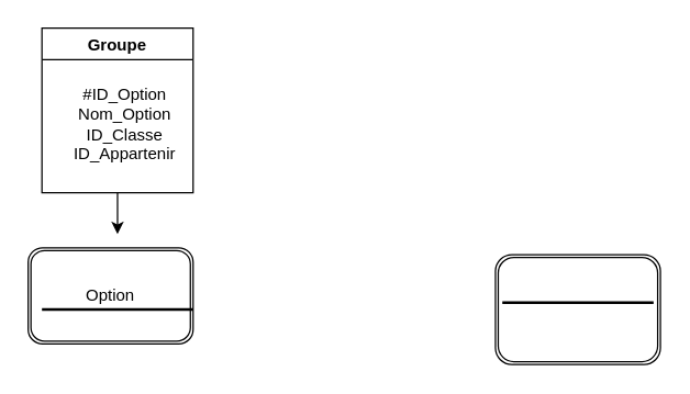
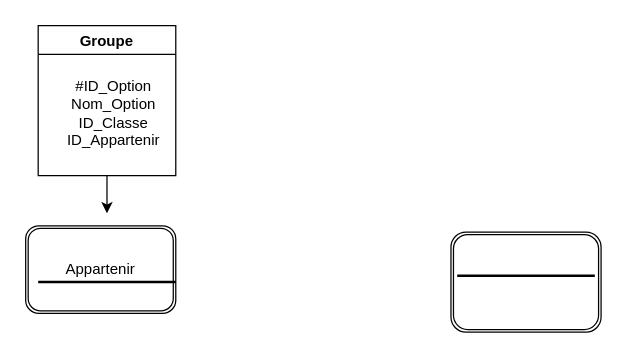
  <mxCell id="0" />
  <mxCell id="1" parent="0" />
  <mxCell id="2" style="edgeStyle=orthogonalEdgeStyle;rounded=0;orthogonalLoop=1;jettySize=auto;html=1;exitX=0.5;exitY=1;exitDx=0;exitDy=0;" edge="1" parent="1" source="3"><mxGeometry relative="1" as="geometry"><mxPoint x="85" y="170" as="targetPoint" /></mxGeometry></mxCell>
  <mxCell id="3" value="Groupe" style="swimlane;" vertex="1" parent="1"><mxGeometry x="30" y="20" width="110" height="120" as="geometry" /></mxCell>
  <mxCell id="4" value="#ID_Option&lt;br&gt;Nom_Option&lt;br&gt;ID_Classe&lt;br&gt;ID_Appartenir&lt;br&gt;" style="text;html=1;align=center;verticalAlign=middle;resizable=0;points=[];autosize=1;strokeColor=none;fillColor=none;" vertex="1" parent="1"><mxGeometry x="40" y="55" width="100" height="70" as="geometry" /></mxCell>
- <mxCell id="5" value="Option" style="shape=ext;double=1;rounded=1;whiteSpace=wrap;html=1;" vertex="1" parent="1"><mxGeometry x="20" y="180" width="120" height="70" as="geometry" /></mxCell>
+ <mxCell id="5" value="Appartenir" style="shape=ext;double=1;rounded=1;whiteSpace=wrap;html=1;" vertex="1" parent="1"><mxGeometry x="20" y="180" width="120" height="70" as="geometry" /></mxCell>
  <mxCell id="6" value="" style="line;strokeWidth=2;html=1;" vertex="1" parent="1"><mxGeometry x="30" y="220" width="110" height="10" as="geometry" /></mxCell>
  <mxCell id="7" value="" style="shape=ext;double=1;rounded=1;whiteSpace=wrap;html=1;" vertex="1" parent="1"><mxGeometry x="360" y="185" width="120" height="80" as="geometry" /></mxCell>
  <mxCell id="8" value="" style="line;strokeWidth=2;html=1;" vertex="1" parent="1"><mxGeometry x="365" y="215" width="110" height="10" as="geometry" /></mxCell>
